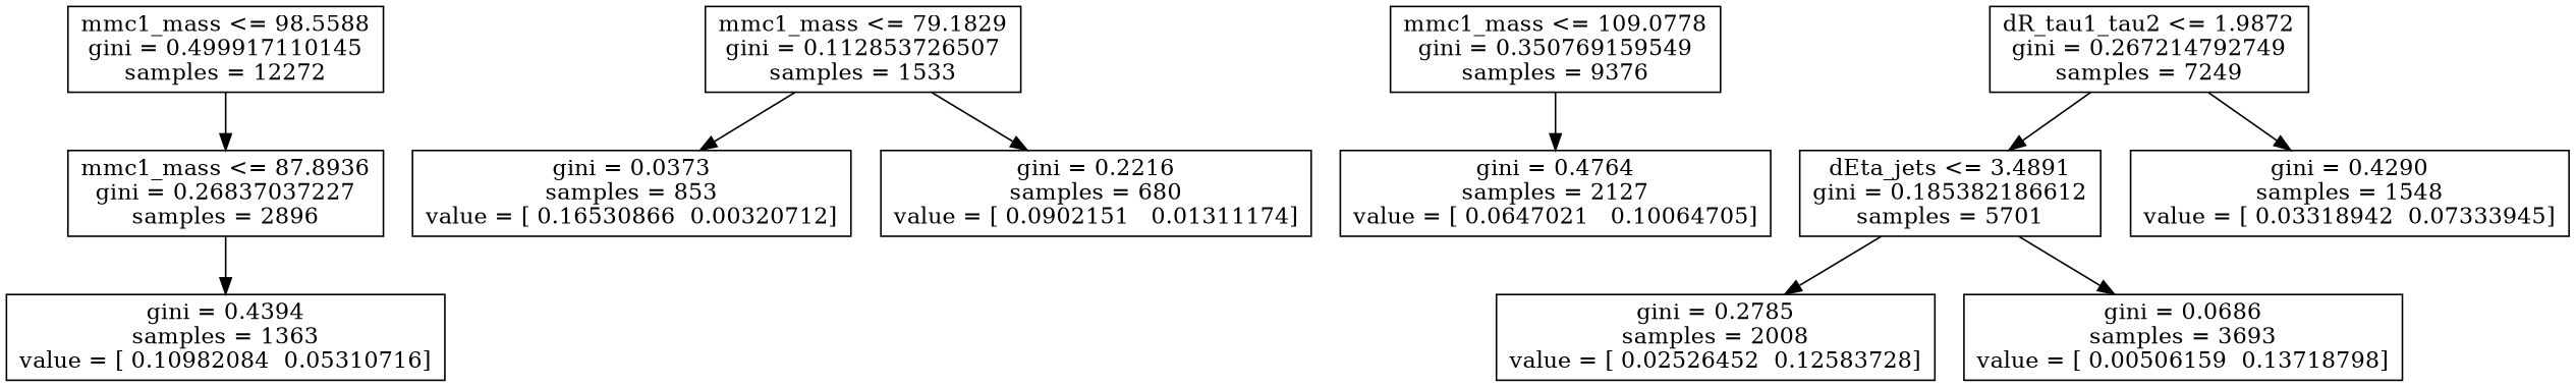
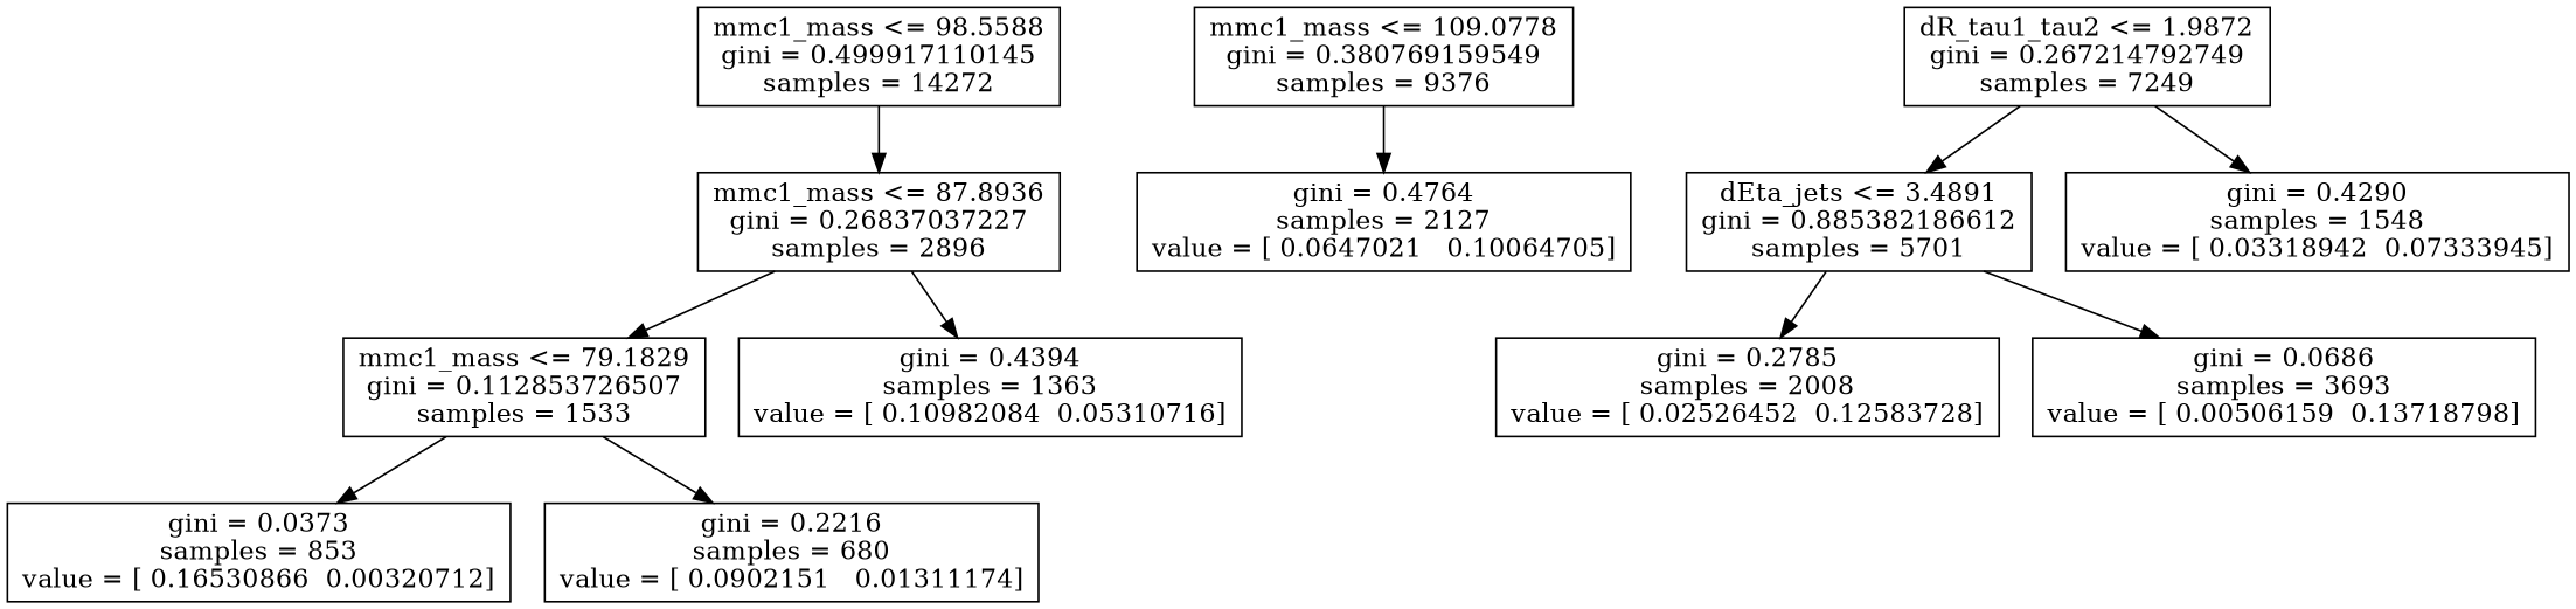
  digraph {
    node [shape=box]
-   n1 [label="mmc1_mass <= 98.5588\ngini = 0.499917110145\nsamples = 12272"]
+   n1 [label="mmc1_mass <= 98.5588\ngini = 0.499917110145\nsamples = 14272"]
    n2 [label="mmc1_mass <= 87.8936\ngini = 0.26837037227\nsamples = 2896"]
    n3 [label="mmc1_mass <= 79.1829\ngini = 0.112853726507\nsamples = 1533"]
    n4 [label="gini = 0.4394\nsamples = 1363\nvalue = [ 0.10982084  0.05310716]"]
-   n5 [label="mmc1_mass <= 109.0778\ngini = 0.350769159549\nsamples = 9376"]
+   n5 [label="mmc1_mass <= 109.0778\ngini = 0.380769159549\nsamples = 9376"]
    n6 [label="gini = 0.4764\nsamples = 2127\nvalue = [ 0.0647021   0.10064705]"]
    n7 [label="gini = 0.0373\nsamples = 853\nvalue = [ 0.16530866  0.00320712]"]
    n8 [label="gini = 0.2216\nsamples = 680\nvalue = [ 0.0902151   0.01311174]"]
    n9 [label="dR_tau1_tau2 <= 1.9872\ngini = 0.267214792749\nsamples = 7249"]
-   n10 [label="dEta_jets <= 3.4891\ngini = 0.185382186612\nsamples = 5701"]
+   n10 [label="dEta_jets <= 3.4891\ngini = 0.885382186612\nsamples = 5701"]
    n11 [label="gini = 0.4290\nsamples = 1548\nvalue = [ 0.03318942  0.07333945]"]
    n12 [label="gini = 0.2785\nsamples = 2008\nvalue = [ 0.02526452  0.12583728]"]
    n13 [label="gini = 0.0686\nsamples = 3693\nvalue = [ 0.00506159  0.13718798]"]
    n1 -> n2
+   n2 -> n3
    n2 -> n4
    n3 -> n7
    n3 -> n8
    n5 -> n6
    n9 -> n10
    n9 -> n11
    n10 -> n12
    n10 -> n13
  }
